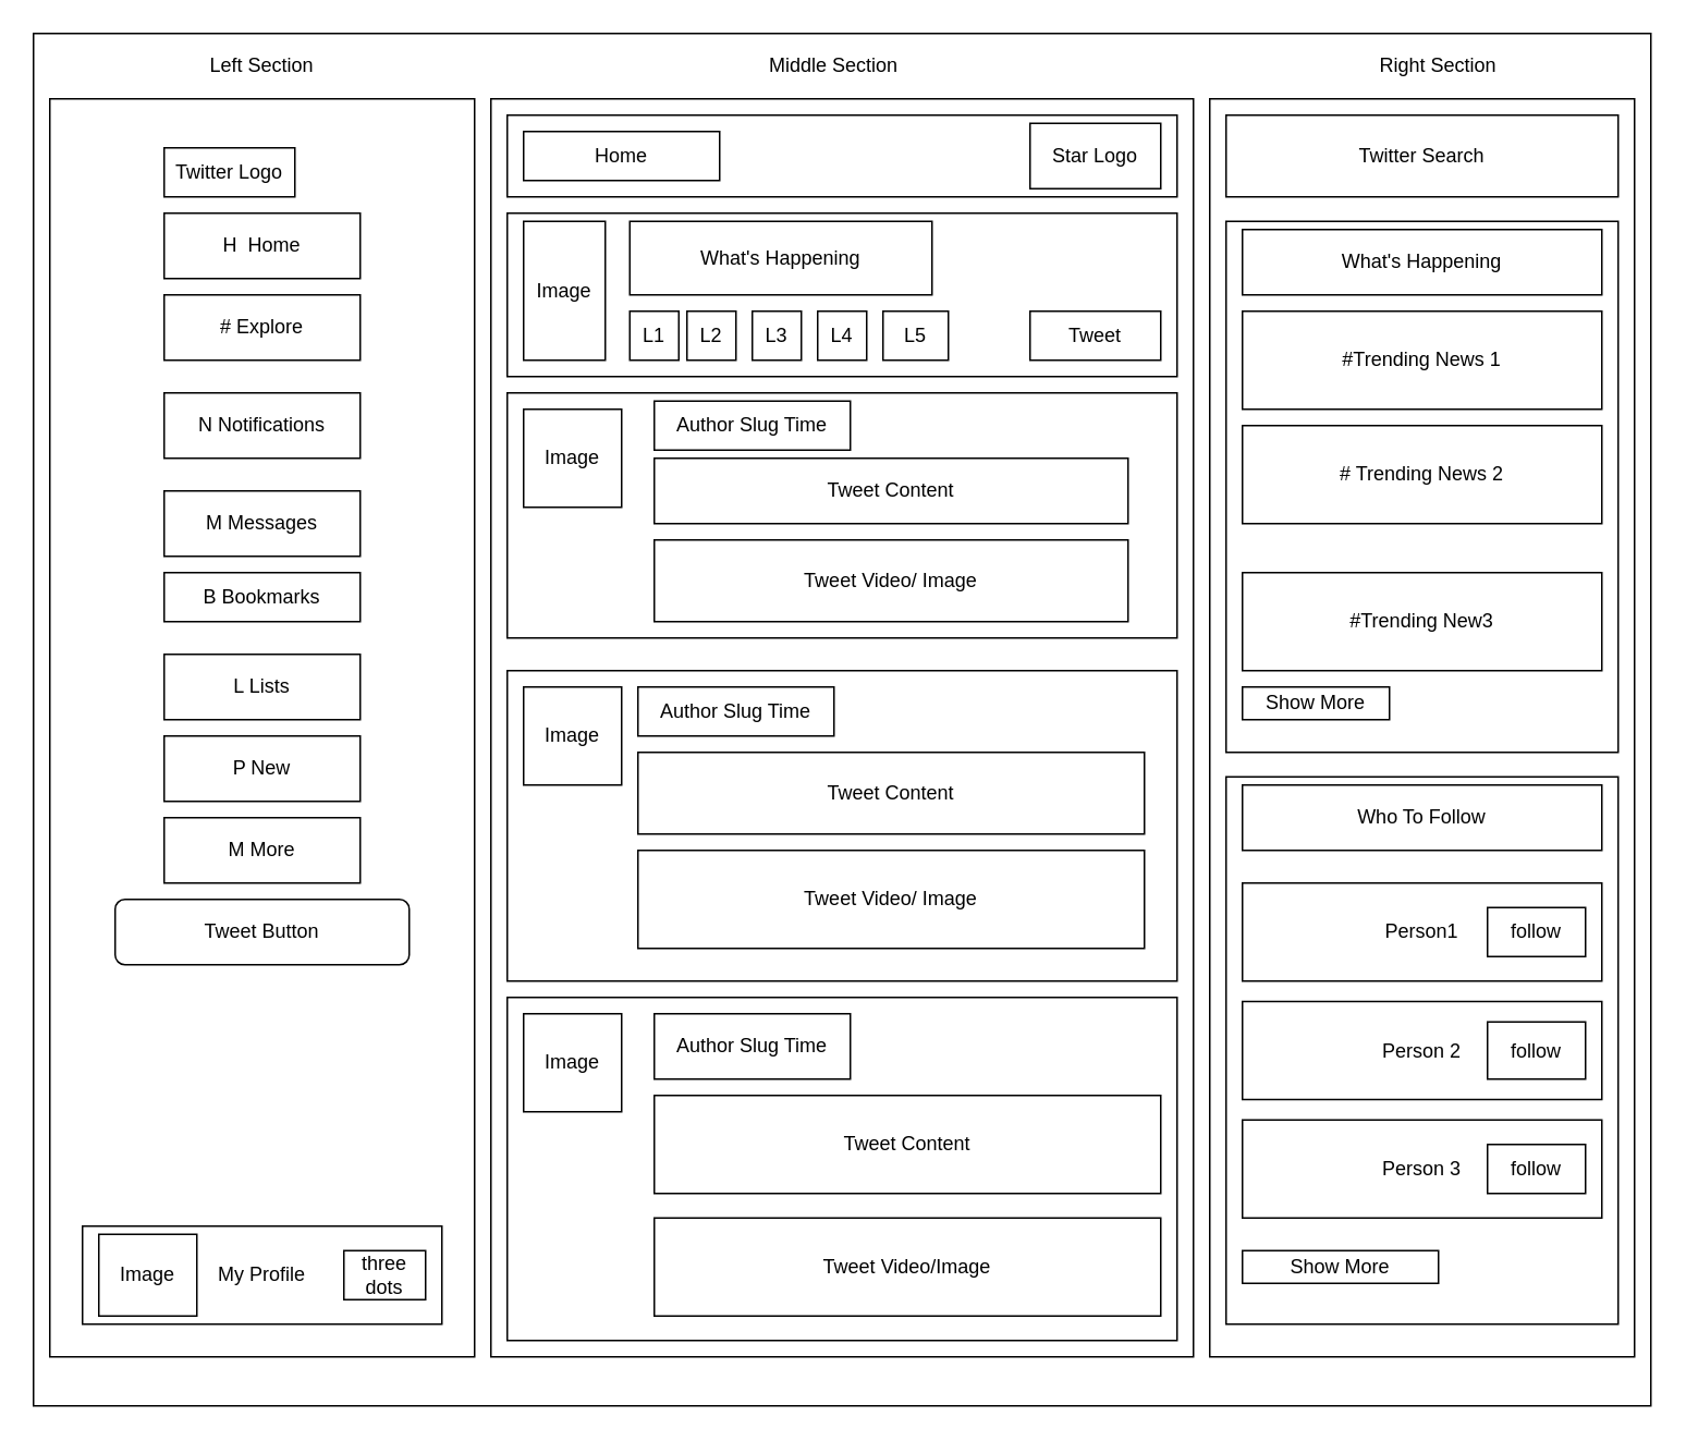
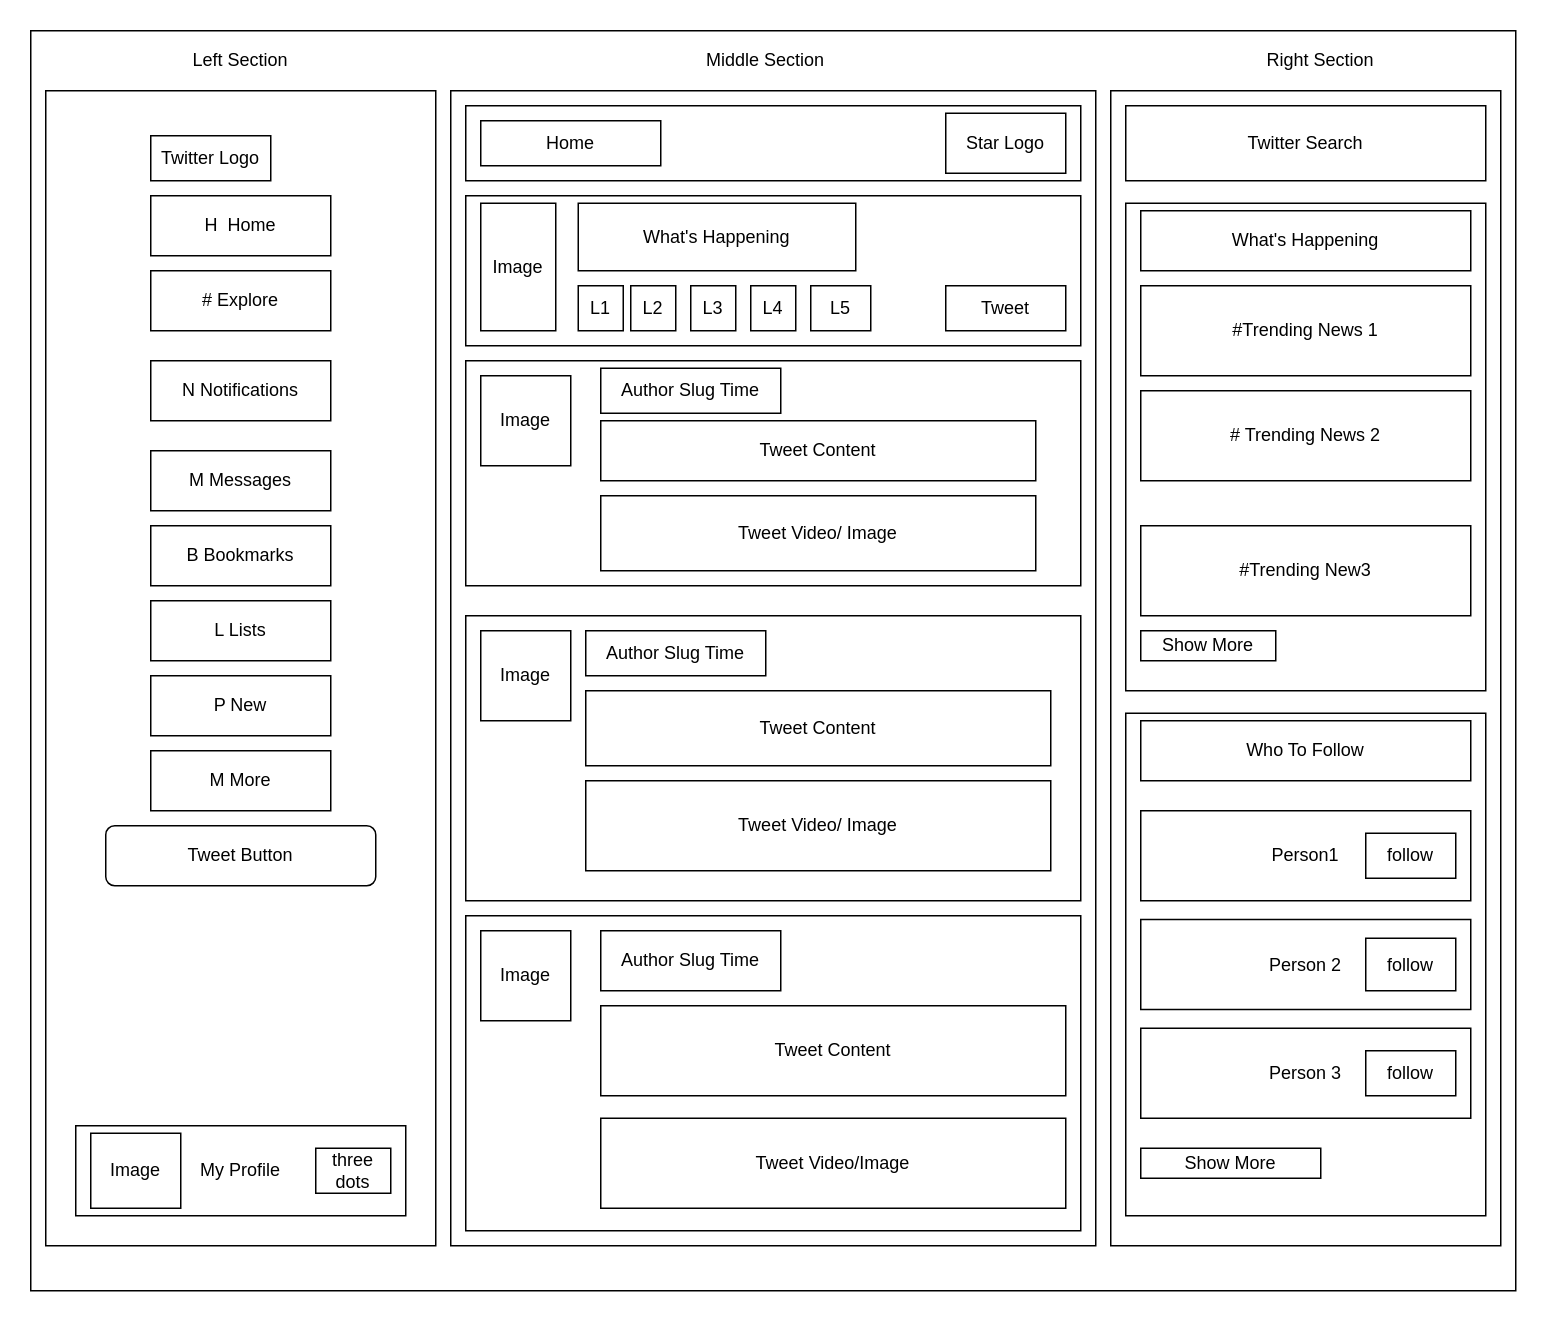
  <mxCell id="0" />
  <mxCell id="1" parent="0" />
  <mxCell id="2" value="" style="rounded=0;whiteSpace=wrap;html=1;" vertex="1" parent="1"><mxGeometry y="20" width="990" height="840" as="geometry" x="20" /></mxCell>
  <mxCell id="3" value="" style="rounded=0;whiteSpace=wrap;html=1;" vertex="1" parent="1"><mxGeometry x="30" y="60" width="260" height="770" as="geometry" /></mxCell>
  <mxCell id="4" value="" style="rounded=0;whiteSpace=wrap;html=1;" vertex="1" parent="1"><mxGeometry x="300" y="60" width="430" height="770" as="geometry" /></mxCell>
  <mxCell id="5" value="" style="rounded=0;whiteSpace=wrap;html=1;" vertex="1" parent="1"><mxGeometry x="740" y="60" width="260" height="770" as="geometry" /></mxCell>
  <mxCell id="6" value="Twitter Logo" style="rounded=0;whiteSpace=wrap;html=1;" vertex="1" parent="1"><mxGeometry x="100" y="90" width="80" height="30" as="geometry" /></mxCell>
  <mxCell id="7" value="H&amp;nbsp; Home" style="rounded=0;whiteSpace=wrap;html=1;" vertex="1" parent="1"><mxGeometry x="100" y="130" width="120" height="40" as="geometry" /></mxCell>
  <mxCell id="8" value="# Explore" style="rounded=0;whiteSpace=wrap;html=1;" vertex="1" parent="1"><mxGeometry x="100" y="180" width="120" height="40" as="geometry" /></mxCell>
  <mxCell id="9" value="N Notifications" style="rounded=0;whiteSpace=wrap;html=1;" vertex="1" parent="1"><mxGeometry x="100" y="240" width="120" height="40" as="geometry" /></mxCell>
  <mxCell id="10" value="M Messages" style="rounded=0;whiteSpace=wrap;html=1;" vertex="1" parent="1"><mxGeometry x="100" y="300" width="120" height="40" as="geometry" /></mxCell>
- <mxCell id="11" value="B Bookmarks" style="rounded=0;whiteSpace=wrap;html=1;" vertex="1" parent="1"><mxGeometry x="100" y="350" width="120" height="30" as="geometry" /></mxCell>
+ <mxCell id="11" value="B Bookmarks" style="rounded=0;whiteSpace=wrap;html=1;" vertex="1" parent="1"><mxGeometry x="100" y="350" width="120" height="40" as="geometry" /></mxCell>
  <mxCell id="12" value="L Lists" style="rounded=0;whiteSpace=wrap;html=1;" vertex="1" parent="1"><mxGeometry x="100" y="400" width="120" height="40" as="geometry" /></mxCell>
  <mxCell id="13" value="P New" style="rounded=0;whiteSpace=wrap;html=1;" vertex="1" parent="1"><mxGeometry x="100" y="450" width="120" height="40" as="geometry" /></mxCell>
  <mxCell id="14" value="M More" style="rounded=0;whiteSpace=wrap;html=1;" vertex="1" parent="1"><mxGeometry x="100" y="500" width="120" height="40" as="geometry" /></mxCell>
  <mxCell id="15" value="Tweet Button" style="rounded=1;whiteSpace=wrap;html=1;" vertex="1" parent="1"><mxGeometry x="70" y="550" width="180" height="40" as="geometry" /></mxCell>
  <mxCell id="16" value="Left Section" style="text;html=1;strokeColor=none;fillColor=none;align=center;verticalAlign=middle;whiteSpace=wrap;rounded=0;" vertex="1" parent="1"><mxGeometry x="70" y="30" width="180" height="20" as="geometry" /></mxCell>
  <mxCell id="17" value="Middle Section" style="text;html=1;strokeColor=none;fillColor=none;align=center;verticalAlign=middle;whiteSpace=wrap;rounded=0;" vertex="1" parent="1"><mxGeometry x="410" y="30" width="200" height="20" as="geometry" /></mxCell>
  <mxCell id="18" value="Right Section" style="text;html=1;strokeColor=none;fillColor=none;align=center;verticalAlign=middle;whiteSpace=wrap;rounded=0;" vertex="1" parent="1"><mxGeometry x="780" y="30" width="200" height="20" as="geometry" /></mxCell>
  <mxCell id="19" value="My Profile" style="rounded=0;whiteSpace=wrap;html=1;" vertex="1" parent="1"><mxGeometry x="50" y="750" width="220" height="60" as="geometry" /></mxCell>
  <mxCell id="20" value="Image" style="rounded=0;whiteSpace=wrap;html=1;" vertex="1" parent="1"><mxGeometry x="60" y="755" width="60" height="50" as="geometry" /></mxCell>
  <mxCell id="21" value="three dots" style="rounded=0;whiteSpace=wrap;html=1;" vertex="1" parent="1"><mxGeometry x="210" y="765" width="50" height="30" as="geometry" /></mxCell>
  <mxCell id="22" value="" style="rounded=0;whiteSpace=wrap;html=1;" vertex="1" parent="1"><mxGeometry x="310" y="70" width="410" height="50" as="geometry" /></mxCell>
  <mxCell id="23" value="Home" style="rounded=0;whiteSpace=wrap;html=1;" vertex="1" parent="1"><mxGeometry x="320" y="80" width="120" height="30" as="geometry" /></mxCell>
  <mxCell id="24" value="Star Logo" style="rounded=0;whiteSpace=wrap;html=1;" vertex="1" parent="1"><mxGeometry x="630" y="75" width="80" height="40" as="geometry" /></mxCell>
  <mxCell id="25" value="" style="rounded=0;whiteSpace=wrap;html=1;" vertex="1" parent="1"><mxGeometry x="310" y="130" width="410" height="100" as="geometry" /></mxCell>
  <mxCell id="26" value="Image" style="rounded=0;whiteSpace=wrap;html=1;" vertex="1" parent="1"><mxGeometry x="320" y="135" width="50" height="85" as="geometry" /></mxCell>
  <mxCell id="27" value="What's Happening" style="rounded=0;whiteSpace=wrap;html=1;" vertex="1" parent="1"><mxGeometry x="385" y="135" width="185" height="45" as="geometry" /></mxCell>
  <mxCell id="28" value="L1" style="rounded=0;whiteSpace=wrap;html=1;" vertex="1" parent="1"><mxGeometry x="385" y="190" width="30" height="30" as="geometry" /></mxCell>
  <mxCell id="29" value="L2" style="rounded=0;whiteSpace=wrap;html=1;" vertex="1" parent="1"><mxGeometry x="420" y="190" width="30" height="30" as="geometry" /></mxCell>
  <mxCell id="30" value="L3" style="rounded=0;whiteSpace=wrap;html=1;" vertex="1" parent="1"><mxGeometry x="460" y="190" width="30" height="30" as="geometry" /></mxCell>
  <mxCell id="31" value="L4" style="rounded=0;whiteSpace=wrap;html=1;" vertex="1" parent="1"><mxGeometry x="500" y="190" width="30" height="30" as="geometry" /></mxCell>
  <mxCell id="32" value="L5" style="rounded=0;whiteSpace=wrap;html=1;" vertex="1" parent="1"><mxGeometry x="540" y="190" width="40" height="30" as="geometry" /></mxCell>
  <mxCell id="33" value="Tweet" style="rounded=0;whiteSpace=wrap;html=1;" vertex="1" parent="1"><mxGeometry x="630" y="190" width="80" height="30" as="geometry" /></mxCell>
  <mxCell id="34" value="" style="rounded=0;whiteSpace=wrap;html=1;" vertex="1" parent="1"><mxGeometry x="310" y="240" width="410" height="150" as="geometry" /></mxCell>
  <mxCell id="35" value="" style="rounded=0;whiteSpace=wrap;html=1;" vertex="1" parent="1"><mxGeometry x="310" y="410" width="410" height="190" as="geometry" /></mxCell>
  <mxCell id="36" value="" style="rounded=0;whiteSpace=wrap;html=1;" vertex="1" parent="1"><mxGeometry x="310" y="610" width="410" height="210" as="geometry" /></mxCell>
  <mxCell id="37" value="Image" style="whiteSpace=wrap;html=1;aspect=fixed;" vertex="1" parent="1"><mxGeometry x="320" y="250" width="60" height="60" as="geometry" /></mxCell>
  <mxCell id="38" value="Author Slug Time" style="rounded=0;whiteSpace=wrap;html=1;" vertex="1" parent="1"><mxGeometry x="400" y="245" width="120" height="30" as="geometry" /></mxCell>
  <mxCell id="39" value="Tweet Video/ Image" style="rounded=0;whiteSpace=wrap;html=1;" vertex="1" parent="1"><mxGeometry x="400" y="330" width="290" height="50" as="geometry" /></mxCell>
  <mxCell id="40" value="Tweet Content" style="rounded=0;whiteSpace=wrap;html=1;" vertex="1" parent="1"><mxGeometry x="400" y="280" width="290" height="40" as="geometry" /></mxCell>
  <mxCell id="41" value="Image" style="whiteSpace=wrap;html=1;aspect=fixed;" vertex="1" parent="1"><mxGeometry x="320" y="420" width="60" height="60" as="geometry" /></mxCell>
  <mxCell id="42" value="Author Slug Time" style="whiteSpace=wrap;html=1;" vertex="1" parent="1"><mxGeometry x="390" y="420" width="120" height="30" as="geometry" /></mxCell>
  <mxCell id="43" value="Tweet Content" style="rounded=0;whiteSpace=wrap;html=1;" vertex="1" parent="1"><mxGeometry x="390" y="460" width="310" height="50" as="geometry" /></mxCell>
  <mxCell id="44" value="Tweet Video/ Image" style="rounded=0;whiteSpace=wrap;html=1;" vertex="1" parent="1"><mxGeometry x="390" y="520" width="310" height="60" as="geometry" /></mxCell>
  <mxCell id="45" value="Image" style="whiteSpace=wrap;html=1;aspect=fixed;" vertex="1" parent="1"><mxGeometry x="320" y="620" width="60" height="60" as="geometry" /></mxCell>
  <mxCell id="46" value="Author Slug Time" style="rounded=0;whiteSpace=wrap;html=1;" vertex="1" parent="1"><mxGeometry x="400" y="620" width="120" height="40" as="geometry" /></mxCell>
  <mxCell id="47" value="Tweet Content" style="rounded=0;whiteSpace=wrap;html=1;" vertex="1" parent="1"><mxGeometry x="400" y="670" width="310" height="60" as="geometry" /></mxCell>
  <mxCell id="48" value="Tweet Video/Image" style="rounded=0;whiteSpace=wrap;html=1;" vertex="1" parent="1"><mxGeometry x="400" y="745" width="310" height="60" as="geometry" /></mxCell>
  <mxCell id="49" value="Twitter Search" style="rounded=0;whiteSpace=wrap;html=1;" vertex="1" parent="1"><mxGeometry x="750" y="70" width="240" height="50" as="geometry" /></mxCell>
  <mxCell id="50" value="" style="rounded=0;whiteSpace=wrap;html=1;" vertex="1" parent="1"><mxGeometry x="750" y="135" width="240" height="325" as="geometry" /></mxCell>
  <mxCell id="51" value="What's Happening" style="rounded=0;whiteSpace=wrap;html=1;" vertex="1" parent="1"><mxGeometry x="760" y="140" width="220" height="40" as="geometry" /></mxCell>
  <mxCell id="52" value="#Trending News 1" style="rounded=0;whiteSpace=wrap;html=1;" vertex="1" parent="1"><mxGeometry x="760" y="190" width="220" height="60" as="geometry" /></mxCell>
  <mxCell id="53" value="# Trending News 2" style="rounded=0;whiteSpace=wrap;html=1;" vertex="1" parent="1"><mxGeometry x="760" y="260" width="220" height="60" as="geometry" /></mxCell>
  <mxCell id="54" value="#Trending New3" style="rounded=0;whiteSpace=wrap;html=1;" vertex="1" parent="1"><mxGeometry x="760" y="350" width="220" height="60" as="geometry" /></mxCell>
  <mxCell id="55" value="Show More" style="rounded=0;whiteSpace=wrap;html=1;" vertex="1" parent="1"><mxGeometry x="760" y="420" width="90" height="20" as="geometry" /></mxCell>
  <mxCell id="56" value="" style="rounded=0;whiteSpace=wrap;html=1;" vertex="1" parent="1"><mxGeometry x="750" y="475" width="240" height="335" as="geometry" /></mxCell>
  <mxCell id="57" value="Who To Follow" style="rounded=0;whiteSpace=wrap;html=1;" vertex="1" parent="1"><mxGeometry x="760" y="480" width="220" height="40" as="geometry" /></mxCell>
  <mxCell id="58" value="Person1" style="rounded=0;whiteSpace=wrap;html=1;" vertex="1" parent="1"><mxGeometry x="760" y="540" width="220" height="60" as="geometry" /></mxCell>
  <mxCell id="59" value="Person 2" style="rounded=0;whiteSpace=wrap;html=1;" vertex="1" parent="1"><mxGeometry x="760" y="612.5" width="220" height="60" as="geometry" /></mxCell>
  <mxCell id="60" value="Person 3" style="rounded=0;whiteSpace=wrap;html=1;" vertex="1" parent="1"><mxGeometry x="760" y="685" width="220" height="60" as="geometry" /></mxCell>
  <mxCell id="61" value="follow" style="rounded=0;whiteSpace=wrap;html=1;" vertex="1" parent="1"><mxGeometry x="910" y="555" width="60" height="30" as="geometry" /></mxCell>
  <mxCell id="62" value="follow" style="rounded=0;whiteSpace=wrap;html=1;" vertex="1" parent="1"><mxGeometry x="910" y="625" width="60" height="35" as="geometry" /></mxCell>
  <mxCell id="63" value="follow" style="rounded=0;whiteSpace=wrap;html=1;" vertex="1" parent="1"><mxGeometry x="910" y="700" width="60" height="30" as="geometry" /></mxCell>
  <mxCell id="64" value="Show More" style="rounded=0;whiteSpace=wrap;html=1;" vertex="1" parent="1"><mxGeometry x="760" y="765" width="120" height="20" as="geometry" /></mxCell>
